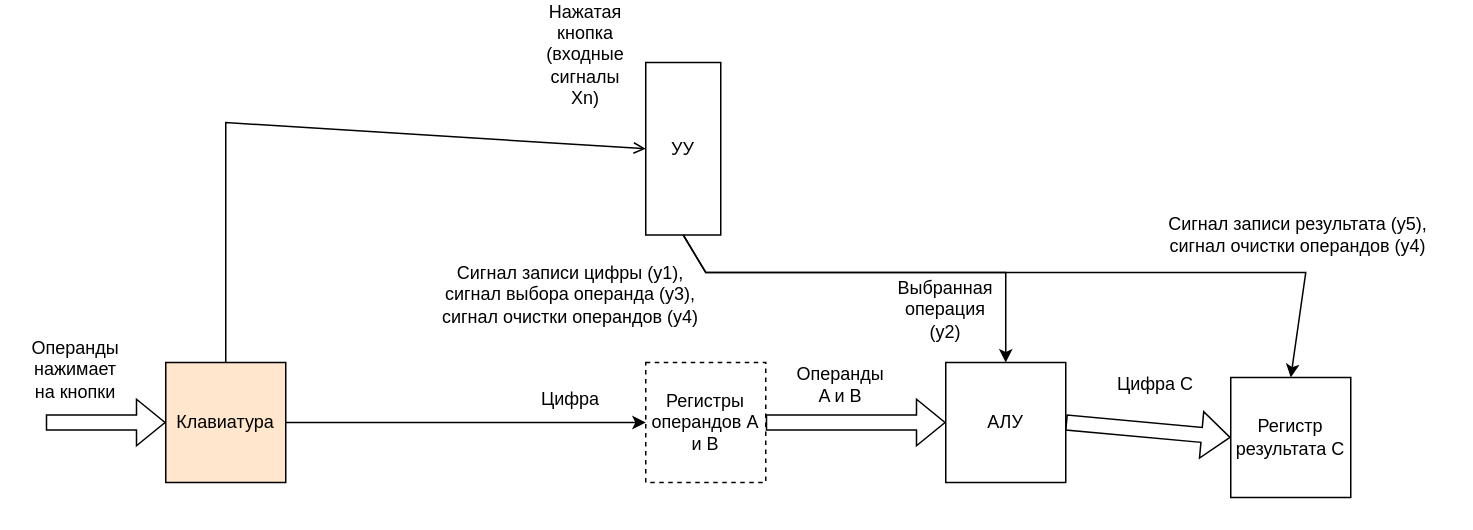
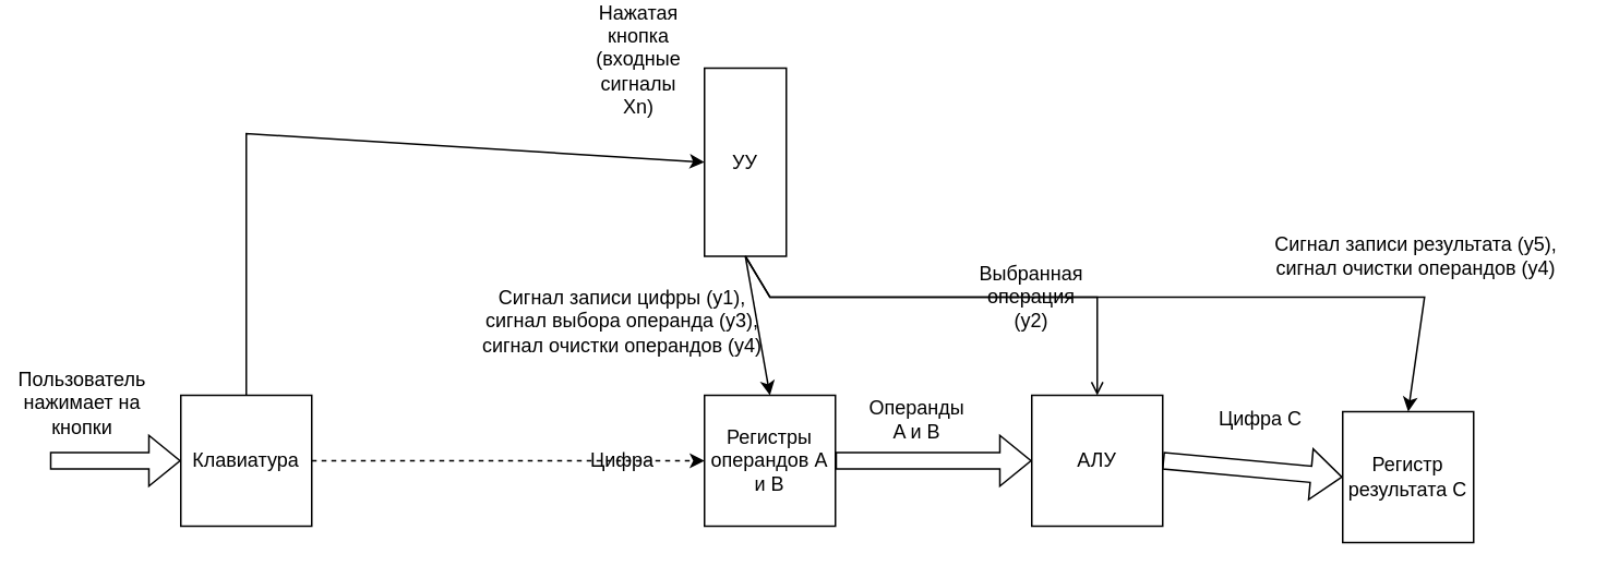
  <mxCell id="0" />
  <mxCell id="1" parent="0" />
- <mxCell id="2" value="Клавиатура" style="rounded=0;whiteSpace=wrap;html=1;fillColor=#ffe6cc;" vertex="1" parent="1"><mxGeometry x="110" y="240" width="80" height="80" as="geometry" /></mxCell>
+ <mxCell id="2" value="Клавиатура" style="rounded=0;whiteSpace=wrap;html=1;" vertex="1" parent="1"><mxGeometry x="110" y="240" width="80" height="80" as="geometry" /></mxCell>
  <mxCell id="3" value="УУ" style="rounded=0;whiteSpace=wrap;html=1;" vertex="1" parent="1"><mxGeometry x="430" y="40" width="50" height="115" as="geometry" /></mxCell>
- <mxCell id="4" value="" style="endArrow=open;html=1;rounded=0;exitX=0.5;exitY=0;exitDx=0;exitDy=0;entryX=0;entryY=0.5;entryDx=0;entryDy=0;" edge="1" parent="1" source="2" target="3"><mxGeometry width="50" height="50" relative="1" as="geometry"><mxPoint x="430" y="210" as="sourcePoint" /><mxPoint x="480" y="160" as="targetPoint" /><Array as="points"><mxPoint x="150" y="80" /></Array></mxGeometry></mxCell>
+ <mxCell id="4" value="" style="endArrow=classic;html=1;rounded=0;exitX=0.5;exitY=0;exitDx=0;exitDy=0;entryX=0;entryY=0.5;entryDx=0;entryDy=0;" edge="1" parent="1" source="2" target="3"><mxGeometry width="50" height="50" relative="1" as="geometry"><mxPoint x="430" y="210" as="sourcePoint" /><mxPoint x="480" y="160" as="targetPoint" /><Array as="points"><mxPoint x="150" y="80" /></Array></mxGeometry></mxCell>
  <mxCell id="5" value="Нажатая кнопка (входные сигналы Xn)" style="text;html=1;strokeColor=none;fillColor=none;align=center;verticalAlign=middle;whiteSpace=wrap;rounded=0;" vertex="1" parent="1"><mxGeometry x="360" y="20" width="60" height="30" as="geometry" /></mxCell>
- <mxCell id="6" value="Регистры операндов A и B" style="rounded=0;whiteSpace=wrap;html=1;dashed=1;" vertex="1" parent="1"><mxGeometry x="430" y="240" width="80" height="80" as="geometry" /></mxCell>
+ <mxCell id="6" value="Регистры операндов A и B" style="rounded=0;whiteSpace=wrap;html=1;" vertex="1" parent="1"><mxGeometry x="430" y="240" width="80" height="80" as="geometry" /></mxCell>
  <mxCell id="7" value="" style="shape=flexArrow;endArrow=classic;html=1;rounded=0;entryX=0;entryY=0.5;entryDx=0;entryDy=0;" edge="1" parent="1" target="2"><mxGeometry width="50" height="50" relative="1" as="geometry"><mxPoint y="280" as="sourcePoint" x="30" /><mxPoint x="50" y="255" as="targetPoint" /></mxGeometry></mxCell>
- <mxCell id="8" value="Операнды нажимает на кнопки" style="text;html=1;strokeColor=none;fillColor=none;align=center;verticalAlign=middle;whiteSpace=wrap;rounded=0;" vertex="1" parent="1"><mxGeometry x="20" y="230" width="60" height="30" as="geometry" /></mxCell>
- <mxCell id="9" value="" style="endArrow=classic;html=1;rounded=0;exitX=1;exitY=0.5;exitDx=0;exitDy=0;entryX=0;entryY=0.5;entryDx=0;entryDy=0;" edge="1" parent="1" source="2" target="6"><mxGeometry width="50" height="50" relative="1" as="geometry"><mxPoint x="420" y="290" as="sourcePoint" /><mxPoint x="470" y="240" as="targetPoint" /></mxGeometry></mxCell>
- <mxCell id="10" value="Цифра" style="text;html=1;strokeColor=none;fillColor=none;align=center;verticalAlign=middle;whiteSpace=wrap;rounded=0;" vertex="1" parent="1"><mxGeometry x="350" y="250" width="60" height="30" as="geometry" /></mxCell>
+ <mxCell id="8" value="Пользователь нажимает на кнопки" style="text;html=1;strokeColor=none;fillColor=none;align=center;verticalAlign=middle;whiteSpace=wrap;rounded=0;" vertex="1" parent="1"><mxGeometry x="20" y="230" width="60" height="30" as="geometry" /></mxCell>
+ <mxCell id="9" value="" style="endArrow=classic;html=1;rounded=0;exitX=1;exitY=0.5;exitDx=0;exitDy=0;entryX=0;entryY=0.5;entryDx=0;entryDy=0;dashed=1;" edge="1" parent="1" source="2" target="6"><mxGeometry width="50" height="50" relative="1" as="geometry"><mxPoint x="420" y="290" as="sourcePoint" /><mxPoint x="470" y="240" as="targetPoint" /></mxGeometry></mxCell>
+ <mxCell id="10" value="Цифра" style="text;html=1;strokeColor=none;fillColor=none;align=center;verticalAlign=middle;whiteSpace=wrap;rounded=0;" vertex="1" parent="1"><mxGeometry x="350" y="265" width="60" height="30" as="geometry" /></mxCell>
+ <mxCell id="11" value="" style="endArrow=classic;html=1;rounded=0;exitX=0.5;exitY=1;exitDx=0;exitDy=0;entryX=0.5;entryY=0;entryDx=0;entryDy=0;" edge="1" parent="1" source="3" target="6"><mxGeometry width="50" height="50" relative="1" as="geometry"><mxPoint x="500" y="200" as="sourcePoint" /><mxPoint x="550" y="150" as="targetPoint" /></mxGeometry></mxCell>
  <mxCell id="12" value="Сигнал записи цифры (y1),&lt;br&gt;сигнал выбора операнда (y3), сигнал очистки операндов (y4)" style="text;html=1;strokeColor=none;fillColor=none;align=center;verticalAlign=middle;whiteSpace=wrap;rounded=0;" vertex="1" parent="1"><mxGeometry x="285" y="170" width="190" height="50" as="geometry" /></mxCell>
  <mxCell id="13" value="АЛУ" style="rounded=0;whiteSpace=wrap;html=1;" vertex="1" parent="1"><mxGeometry x="630" y="240" width="80" height="80" as="geometry" /></mxCell>
  <mxCell id="14" value="" style="shape=flexArrow;endArrow=classic;html=1;rounded=0;exitX=1;exitY=0.5;exitDx=0;exitDy=0;entryX=0;entryY=0.5;entryDx=0;entryDy=0;" edge="1" parent="1" source="6" target="13"><mxGeometry width="50" height="50" relative="1" as="geometry"><mxPoint x="540" y="290" as="sourcePoint" /><mxPoint x="590" y="240" as="targetPoint" /></mxGeometry></mxCell>
  <mxCell id="15" value="Операнды A и B" style="text;html=1;strokeColor=none;fillColor=none;align=center;verticalAlign=middle;whiteSpace=wrap;rounded=0;" vertex="1" parent="1"><mxGeometry x="530" y="240" width="60" height="30" as="geometry" /></mxCell>
- <mxCell id="16" value="" style="endArrow=classic;html=1;rounded=0;entryX=0.5;entryY=0;entryDx=0;entryDy=0;exitX=0.5;exitY=1;exitDx=0;exitDy=0;" edge="1" parent="1" source="3" target="13"><mxGeometry width="50" height="50" relative="1" as="geometry"><mxPoint x="590" y="230" as="sourcePoint" /><mxPoint x="640" y="180" as="targetPoint" /><Array as="points"><mxPoint x="470" y="180" /><mxPoint x="670" y="180" /></Array></mxGeometry></mxCell>
- <mxCell id="17" value="Выбранная операция (y2)" style="text;html=1;strokeColor=none;fillColor=none;align=center;verticalAlign=middle;whiteSpace=wrap;rounded=0;" vertex="1" parent="1"><mxGeometry x="600" y="190" width="60" height="30" as="geometry" /></mxCell>
+ <mxCell id="16" value="" style="endArrow=open;html=1;rounded=0;entryX=0.5;entryY=0;entryDx=0;entryDy=0;exitX=0.5;exitY=1;exitDx=0;exitDy=0;" edge="1" parent="1" source="3" target="13"><mxGeometry width="50" height="50" relative="1" as="geometry"><mxPoint x="590" y="230" as="sourcePoint" /><mxPoint x="640" y="180" as="targetPoint" /><Array as="points"><mxPoint x="470" y="180" /><mxPoint x="670" y="180" /></Array></mxGeometry></mxCell>
+ <mxCell id="17" value="Выбранная операция (y2)" style="text;html=1;strokeColor=none;fillColor=none;align=center;verticalAlign=middle;whiteSpace=wrap;rounded=0;" vertex="1" parent="1"><mxGeometry x="600" y="165" width="60" height="30" as="geometry" /></mxCell>
  <mxCell id="18" value="Регистр результата C" style="rounded=0;whiteSpace=wrap;html=1;" vertex="1" parent="1"><mxGeometry x="820" y="250" width="80" height="80" as="geometry" /></mxCell>
  <mxCell id="19" value="" style="shape=flexArrow;endArrow=classic;html=1;rounded=0;exitX=1;exitY=0.5;exitDx=0;exitDy=0;entryX=0;entryY=0.5;entryDx=0;entryDy=0;" edge="1" parent="1" source="13" target="18"><mxGeometry width="50" height="50" relative="1" as="geometry"><mxPoint x="740" y="280" as="sourcePoint" /><mxPoint x="790" y="230" as="targetPoint" /></mxGeometry></mxCell>
  <mxCell id="20" value="Цифра C" style="text;html=1;strokeColor=none;fillColor=none;align=center;verticalAlign=middle;whiteSpace=wrap;rounded=0;" vertex="1" parent="1"><mxGeometry x="740" y="240" width="60" height="30" as="geometry" /></mxCell>
  <mxCell id="21" value="" style="endArrow=classic;html=1;rounded=0;exitX=0.5;exitY=1;exitDx=0;exitDy=0;entryX=0.5;entryY=0;entryDx=0;entryDy=0;" edge="1" parent="1" source="3" target="18"><mxGeometry width="50" height="50" relative="1" as="geometry"><mxPoint x="640" y="230" as="sourcePoint" /><mxPoint x="690" y="180" as="targetPoint" /><Array as="points"><mxPoint x="470" y="180" /><mxPoint x="870" y="180" /></Array></mxGeometry></mxCell>
  <mxCell id="22" value="Сигнал записи результата (y5), сигнал очистки операндов (y4)" style="text;html=1;strokeColor=none;fillColor=none;align=center;verticalAlign=middle;whiteSpace=wrap;rounded=0;" vertex="1" parent="1"><mxGeometry x="770" y="130" width="190" height="50" as="geometry" /></mxCell>
